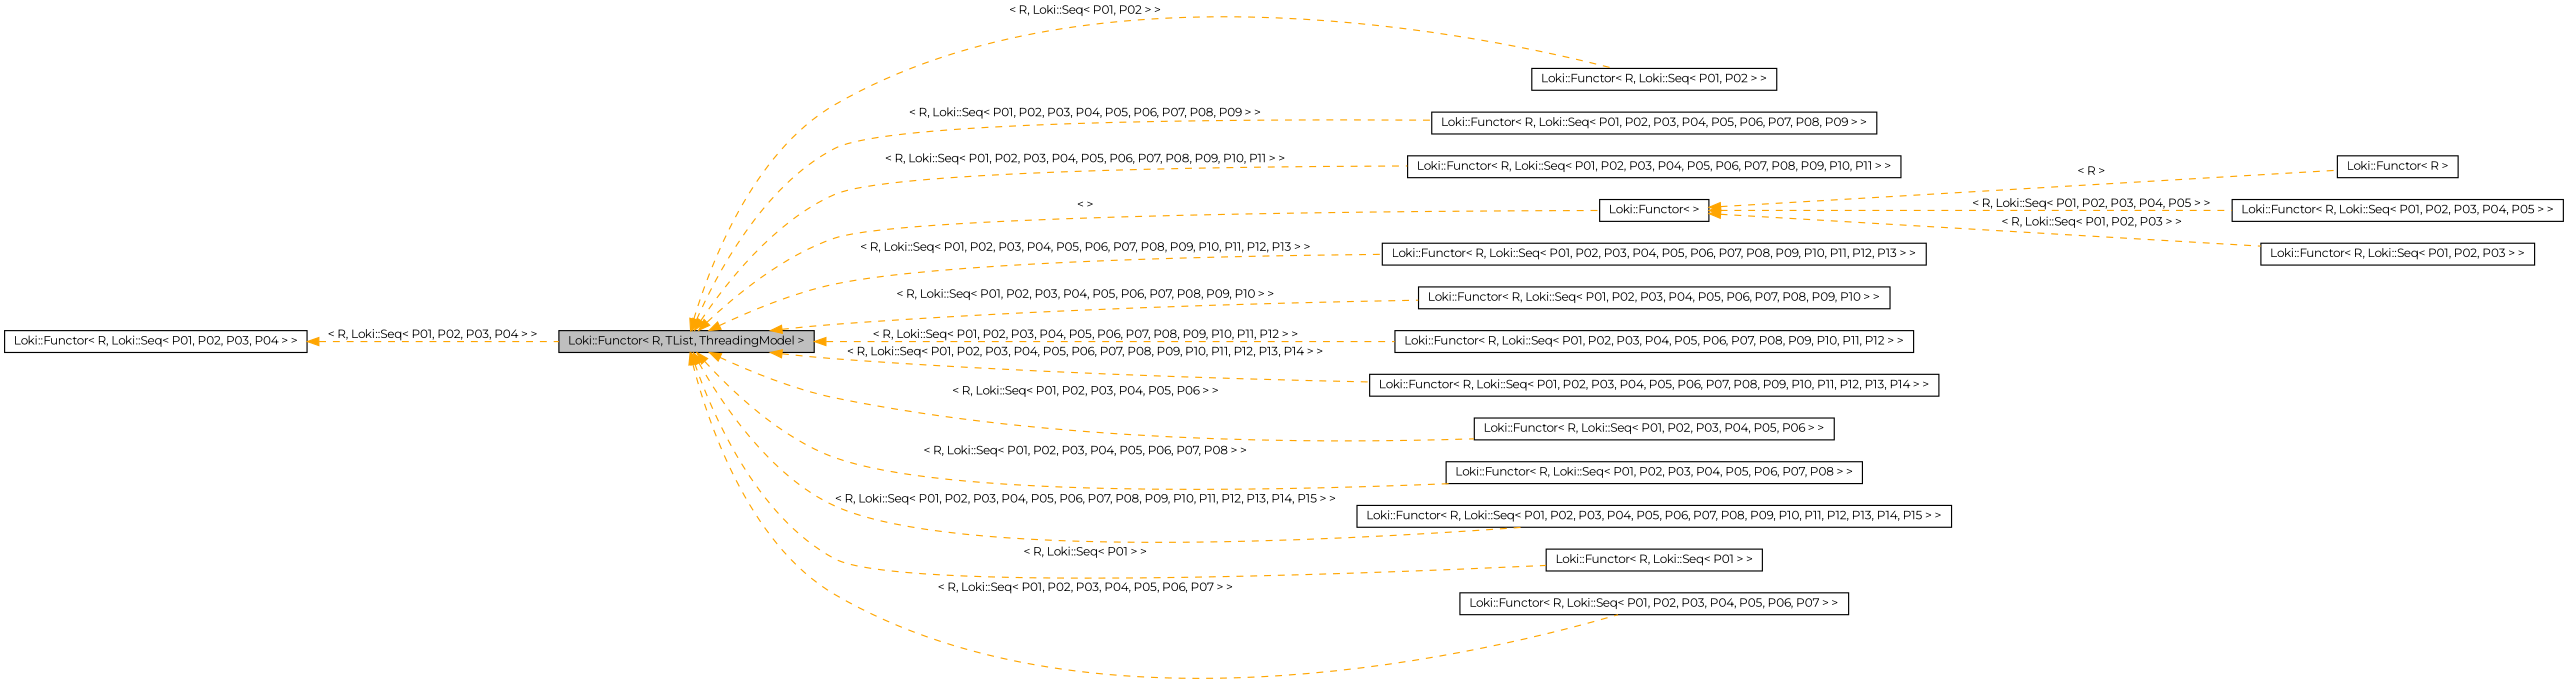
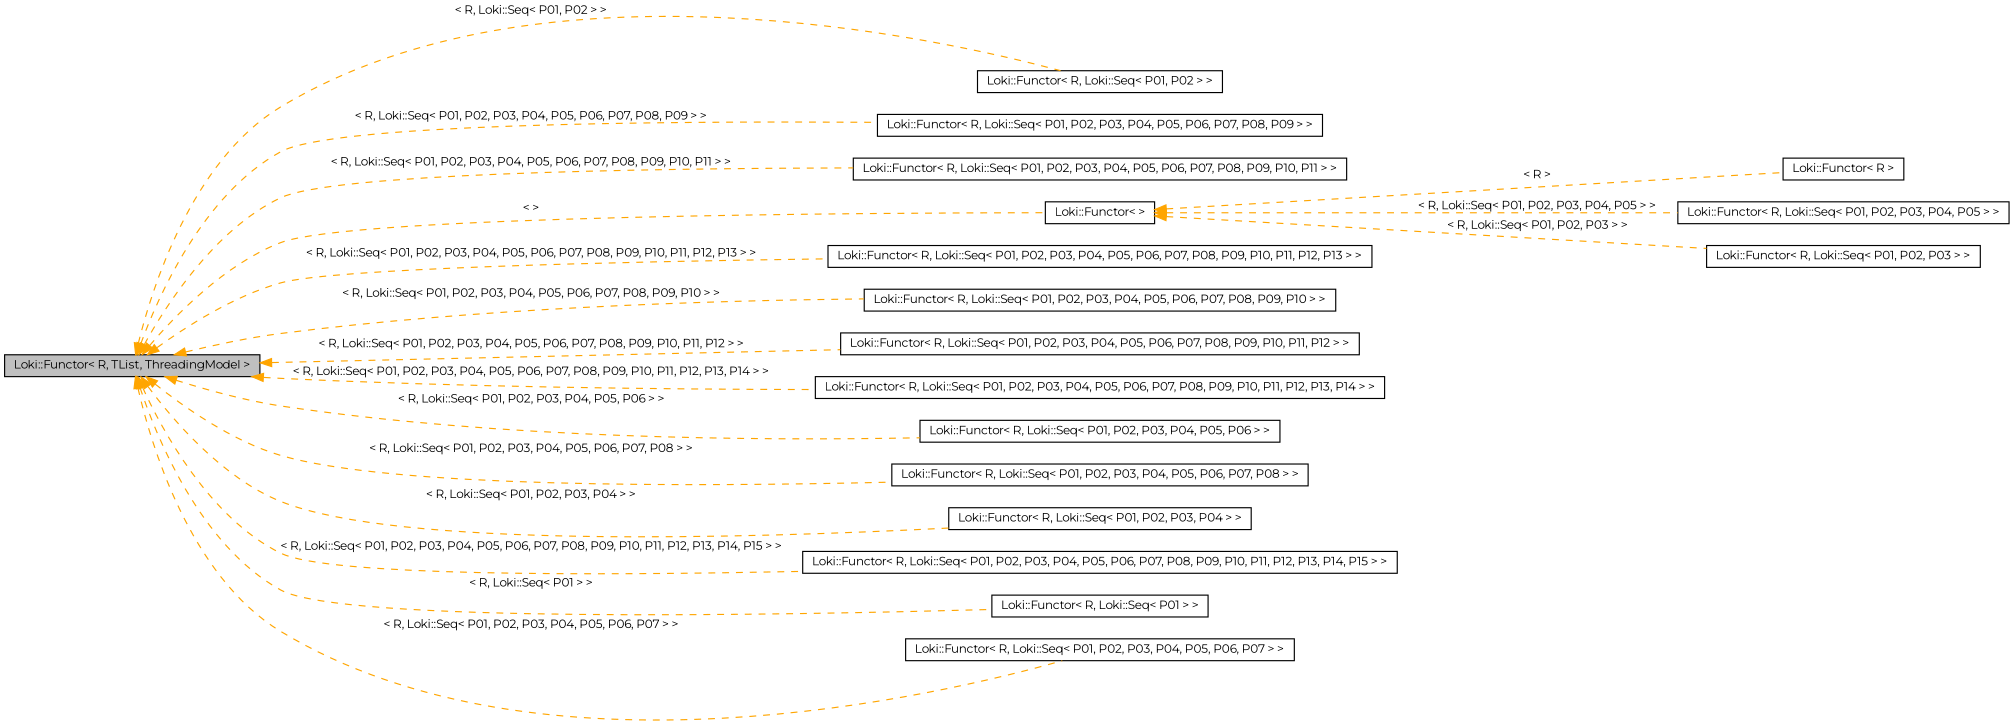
  digraph {
    fontname=Montserrat
    rankdir=LR
    node [color=black fontname=Montserrat fontsize=10 shape=record]
    edge [color=orange dir=back fontname=Montserrat fontsize=10 labelfontname="FreeSans.ttf" labelfontsize=10 style=dashed]
    n1 [fillcolor=grey75 fontcolor=black height=0.2 label="Loki::Functor\< R, TList, ThreadingModel \>" style=filled width=0.4]
    n2 [height=0.2 label="Loki::Functor\< R, Loki::Seq\< P01, P02 \> \>" width=0.4]
    n3 [height=0.2 label="Loki::Functor\< R, Loki::Seq\< P01, P02, P03, P04, P05, P06, P07, P08, P09 \> \>" width=0.4]
    n4 [height=0.2 label="Loki::Functor\< R, Loki::Seq\< P01, P02, P03, P04, P05, P06, P07, P08, P09, P10, P11 \> \>" width=0.4]
    n5 [height=0.2 label="Loki::Functor\<  \>" width=0.4]
    n6 [height=0.2 label="Loki::Functor\< R, Loki::Seq\< P01, P02, P03, P04, P05, P06, P07, P08, P09, P10, P11, P12, P13 \> \>" width=0.4]
    n7 [height=0.2 label="Loki::Functor\< R, Loki::Seq\< P01, P02, P03, P04, P05, P06, P07, P08, P09, P10 \> \>" width=0.4]
    n8 [height=0.2 label="Loki::Functor\< R, Loki::Seq\< P01, P02, P03, P04, P05, P06, P07, P08, P09, P10, P11, P12 \> \>" width=0.4]
    n9 [height=0.2 label="Loki::Functor\< R, Loki::Seq\< P01, P02, P03, P04, P05, P06, P07, P08, P09, P10, P11, P12, P13, P14 \> \>" width=0.4]
    n10 [height=0.2 label="Loki::Functor\< R, Loki::Seq\< P01, P02, P03, P04, P05, P06 \> \>" width=0.4]
    n11 [height=0.2 label="Loki::Functor\< R, Loki::Seq\< P01, P02, P03, P04, P05, P06, P07, P08 \> \>" width=0.4]
    n12 [height=0.2 label="Loki::Functor\< R, Loki::Seq\< P01, P02, P03, P04 \> \>" width=0.4]
    n13 [height=0.2 label="Loki::Functor\< R, Loki::Seq\< P01, P02, P03, P04, P05, P06, P07, P08, P09, P10, P11, P12, P13, P14, P15 \> \>" width=0.4]
    n14 [height=0.2 label="Loki::Functor\< R, Loki::Seq\< P01 \> \>" width=0.4]
    n15 [height=0.2 label="Loki::Functor\< R, Loki::Seq\< P01, P02, P03, P04, P05, P06, P07 \> \>" width=0.4]
    n16 [height=0.2 label="Loki::Functor\< R \>" width=0.4]
    n17 [height=0.2 label="Loki::Functor\< R, Loki::Seq\< P01, P02, P03, P04, P05 \> \>" width=0.4]
    n18 [height=0.2 label="Loki::Functor\< R, Loki::Seq\< P01, P02, P03 \> \>" width=0.4]
    n1 -> n2 [label="\< R, Loki::Seq\< P01, P02 \> \>"]
    n1 -> n3 [label="\< R, Loki::Seq\< P01, P02, P03, P04, P05, P06, P07, P08, P09 \> \>"]
    n1 -> n4 [label="\< R, Loki::Seq\< P01, P02, P03, P04, P05, P06, P07, P08, P09, P10, P11 \> \>"]
    n1 -> n5 [label="\< \>"]
    n1 -> n6 [label="\< R, Loki::Seq\< P01, P02, P03, P04, P05, P06, P07, P08, P09, P10, P11, P12, P13 \> \>"]
    n1 -> n7 [label="\< R, Loki::Seq\< P01, P02, P03, P04, P05, P06, P07, P08, P09, P10 \> \>"]
    n1 -> n8 [label="\< R, Loki::Seq\< P01, P02, P03, P04, P05, P06, P07, P08, P09, P10, P11, P12 \> \>"]
    n1 -> n9 [label="\< R, Loki::Seq\< P01, P02, P03, P04, P05, P06, P07, P08, P09, P10, P11, P12, P13, P14 \> \>"]
    n1 -> n10 [label="\< R, Loki::Seq\< P01, P02, P03, P04, P05, P06 \> \>"]
    n1 -> n11 [label="\< R, Loki::Seq\< P01, P02, P03, P04, P05, P06, P07, P08 \> \>"]
-   n12 -> n1 [label="\< R, Loki::Seq\< P01, P02, P03, P04 \> \>"]
+   n1 -> n12 [label="\< R, Loki::Seq\< P01, P02, P03, P04 \> \>"]
    n1 -> n13 [label="\< R, Loki::Seq\< P01, P02, P03, P04, P05, P06, P07, P08, P09, P10, P11, P12, P13, P14, P15 \> \>"]
    n1 -> n14 [label="\< R, Loki::Seq\< P01 \> \>"]
    n1 -> n15 [label="\< R, Loki::Seq\< P01, P02, P03, P04, P05, P06, P07 \> \>"]
    n5 -> n16 [label="\< R \>"]
    n5 -> n17 [label="\< R, Loki::Seq\< P01, P02, P03, P04, P05 \> \>"]
    n5 -> n18 [label="\< R, Loki::Seq\< P01, P02, P03 \> \>"]
  }
